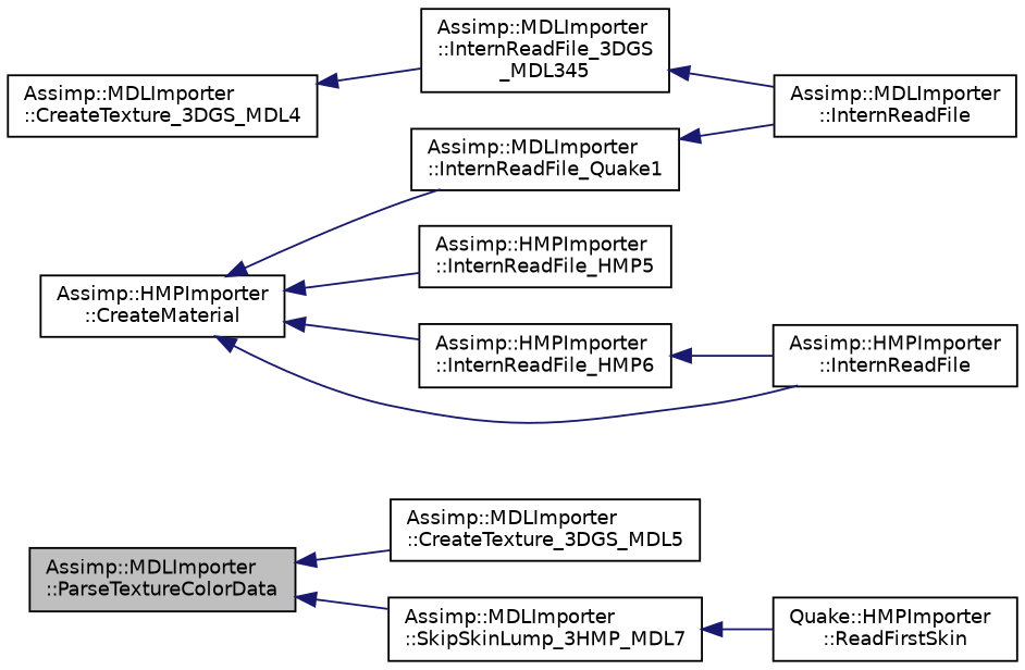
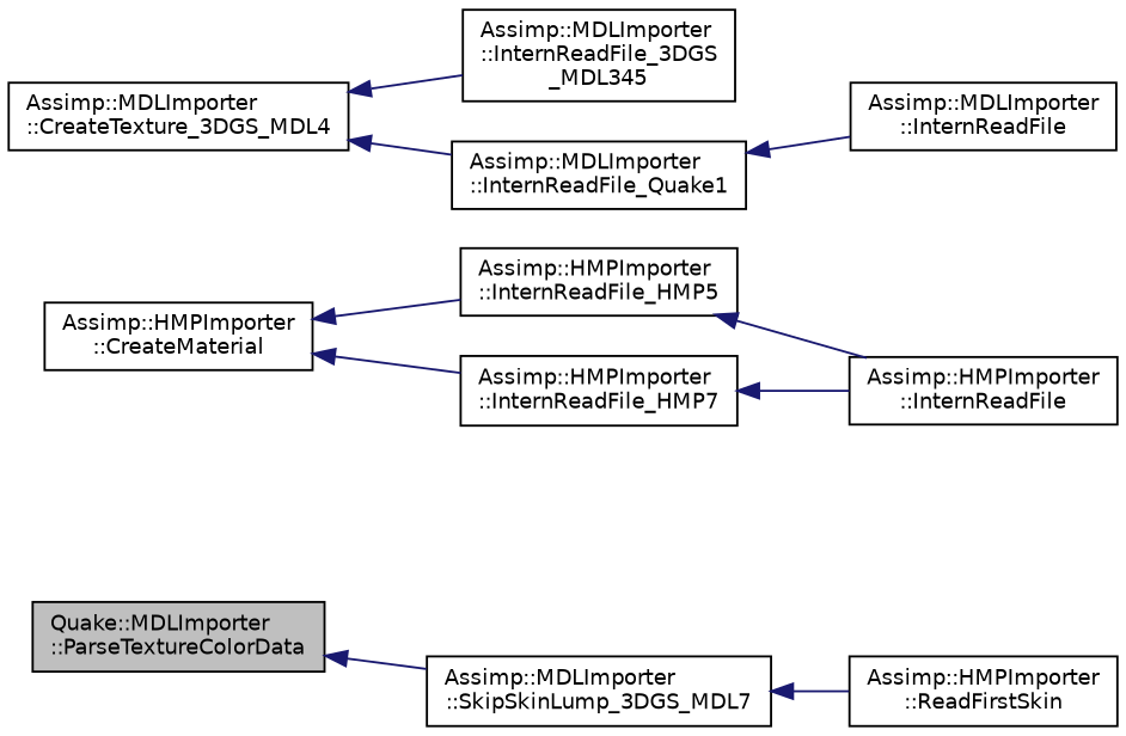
  digraph {
    rankdir=LR
    node [color=black fillcolor=white fontname=Helvetica fontsize=10 shape=record style=filled]
    edge [color=midnightblue dir=back fontname=Helvetica fontsize=10 labelfontname=Helvetica labelfontsize=10 style=solid]
-   n1 [fillcolor=grey75 fontcolor=black height=0.2 label="Assimp::MDLImporter\l::ParseTextureColorData" width=0.4]
-   n2 [height=0.2 label="Assimp::MDLImporter\l::CreateTexture_3DGS_MDL5" width=0.4]
-   n3 [height=0.2 label="Assimp::MDLImporter\l::SkipSkinLump_3HMP_MDL7" width=0.4]
+   n1 [fillcolor=grey75 fontcolor=black height=0.2 label="Quake::MDLImporter\l::ParseTextureColorData" width=0.4]
+   n3 [height=0.2 label="Assimp::MDLImporter\l::SkipSkinLump_3DGS_MDL7" width=0.4]
    n4 [height=0.2 label="Assimp::MDLImporter\l::CreateTexture_3DGS_MDL4" width=0.4]
    n5 [height=0.2 label="Assimp::MDLImporter\l::InternReadFile_Quake1" width=0.4]
    n6 [height=0.2 label="Assimp::MDLImporter\l::InternReadFile_3DGS\l_MDL345" width=0.4]
-   n7 [height=0.2 label="Quake::HMPImporter\l::ReadFirstSkin" width=0.4]
+   n7 [height=0.2 label="Assimp::HMPImporter\l::ReadFirstSkin" width=0.4]
    n8 [height=0.2 label="Assimp::MDLImporter\l::InternReadFile" width=0.4]
    n9 [height=0.2 label="Assimp::HMPImporter\l::CreateMaterial" width=0.4]
    n10 [height=0.2 label="Assimp::HMPImporter\l::InternReadFile_HMP5" width=0.4]
-   n11 [height=0.2 label="Assimp::HMPImporter\l::InternReadFile_HMP6" width=0.4]
+   n11 [height=0.2 label="Assimp::HMPImporter\l::InternReadFile_HMP7" width=0.4]
    n12 [height=0.2 label="Assimp::HMPImporter\l::InternReadFile" width=0.4]
-   n1 -> n2
    n1 -> n3
    n3 -> n7
-   n9 -> n5
+   n4 -> n5
    n4 -> n6
    n5 -> n8
-   n6 -> n8
    n9 -> n10
    n9 -> n11
-   n9 -> n12
+   n10 -> n12
    n11 -> n12
  }
